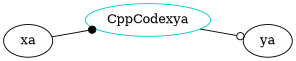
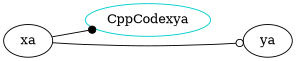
  digraph {
    rankdir=LR
    n1 [color=cyan3 label=CppCodexya shape=oval]
    ya
    xa
-   n1 -> ya [arrowhead=odot]
+   xa -> ya [arrowhead=odot]
    xa -> n1 [arrowhead=dot]
  }
